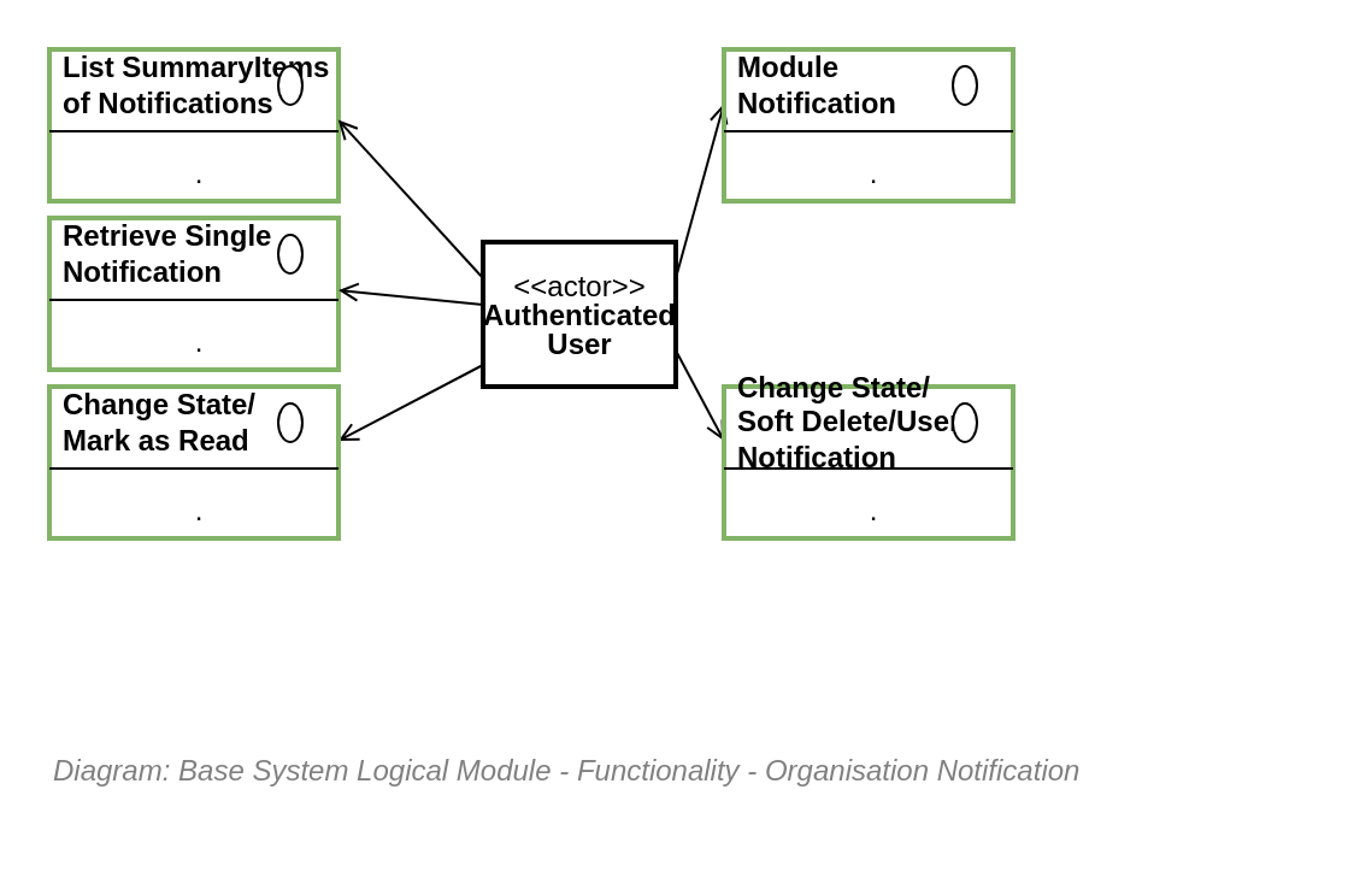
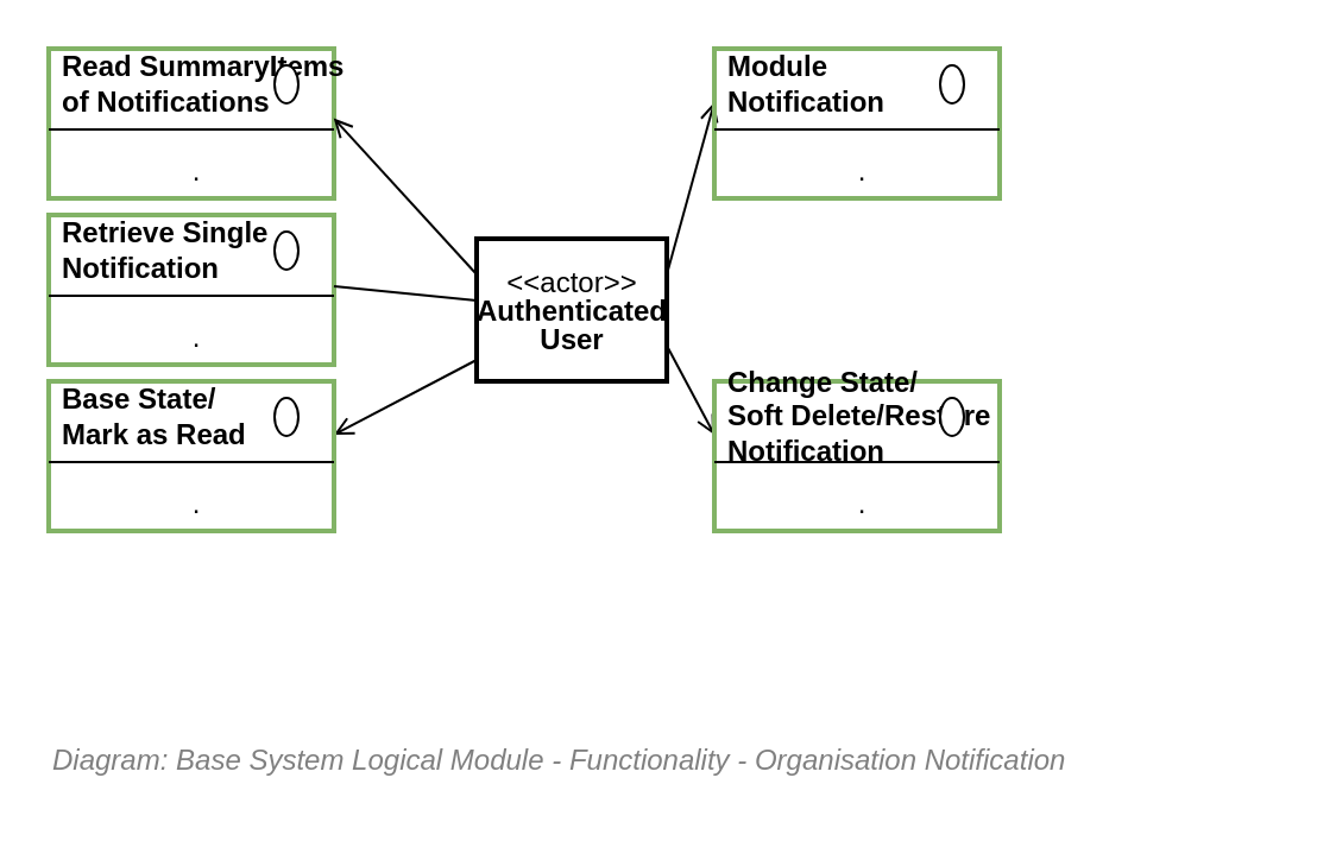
  <mxCell id="0" />
  <mxCell id="1" parent="0" />
  <mxCell id="2" value="&lt;font style=&quot;font-size: 12px&quot;&gt;&lt;span style=&quot;font-size: 12px&quot;&gt;Diagram: Base System Logical Module -&amp;nbsp;&lt;/span&gt;&lt;span style=&quot;font-size: 12px&quot;&gt;Functionality -&amp;nbsp;&lt;/span&gt;Organisation Notification&lt;/font&gt;" style="text;strokeColor=none;fillColor=none;html=1;fontSize=12;fontStyle=2;verticalAlign=middle;align=left;shadow=0;glass=0;comic=0;opacity=30;fontColor=#808080;" parent="1" vertex="1"><mxGeometry x="20" y="300" width="520" height="40" as="geometry" /></mxCell>
  <mxCell id="3" value="" style="fontStyle=1;align=center;verticalAlign=top;childLayout=stackLayout;horizontal=1;horizontalStack=0;resizeParent=1;resizeParentMax=0;resizeLast=0;marginBottom=0;strokeColor=#82b366;strokeWidth=2;fillColor=none;" parent="1" vertex="1"><mxGeometry x="20" y="20" width="120" height="63" as="geometry" /></mxCell>
- <mxCell id="4" value="List SummaryItems&lt;br&gt;of Notifications" style="html=1;align=left;spacingLeft=4;verticalAlign=middle;strokeColor=none;fillColor=none;fontStyle=1" parent="3" vertex="1"><mxGeometry width="120" height="30" as="geometry" /></mxCell>
+ <mxCell id="4" value="Read SummaryItems&lt;br&gt;of Notifications" style="html=1;align=left;spacingLeft=4;verticalAlign=middle;strokeColor=none;fillColor=none;fontStyle=1" parent="3" vertex="1"><mxGeometry width="120" height="30" as="geometry" /></mxCell>
  <mxCell id="5" value="" style="shape=ellipse;" parent="4" vertex="1"><mxGeometry x="1" width="10" height="16" relative="1" as="geometry"><mxPoint x="-25" y="7" as="offset" /></mxGeometry></mxCell>
  <mxCell id="6" value="" style="line;strokeWidth=1;fillColor=none;align=left;verticalAlign=middle;spacingTop=-1;spacingLeft=3;spacingRight=3;rotatable=0;labelPosition=right;points=[];portConstraint=eastwest;" parent="3" vertex="1"><mxGeometry y="30" width="120" height="8" as="geometry" /></mxCell>
  <mxCell id="7" value="." style="html=1;align=center;spacingLeft=4;verticalAlign=top;strokeColor=none;fillColor=none;" parent="3" vertex="1"><mxGeometry y="38" width="120" height="25" as="geometry" /></mxCell>
  <mxCell id="8" value="" style="fontStyle=1;align=center;verticalAlign=top;childLayout=stackLayout;horizontal=1;horizontalStack=0;resizeParent=1;resizeParentMax=0;resizeLast=0;marginBottom=0;strokeColor=#82b366;strokeWidth=2;fillColor=none;" parent="1" vertex="1"><mxGeometry x="20" y="90" width="120" height="63" as="geometry" /></mxCell>
  <mxCell id="9" value="Retrieve Single&lt;br&gt;Notification" style="html=1;align=left;spacingLeft=4;verticalAlign=middle;strokeColor=none;fillColor=none;fontStyle=1" parent="8" vertex="1"><mxGeometry width="120" height="30" as="geometry" /></mxCell>
  <mxCell id="10" value="" style="shape=ellipse;" parent="9" vertex="1"><mxGeometry x="1" width="10" height="16" relative="1" as="geometry"><mxPoint x="-25" y="7" as="offset" /></mxGeometry></mxCell>
  <mxCell id="11" value="" style="line;strokeWidth=1;fillColor=none;align=left;verticalAlign=middle;spacingTop=-1;spacingLeft=3;spacingRight=3;rotatable=0;labelPosition=right;points=[];portConstraint=eastwest;" parent="8" vertex="1"><mxGeometry y="30" width="120" height="8" as="geometry" /></mxCell>
  <mxCell id="12" value="." style="html=1;align=center;spacingLeft=4;verticalAlign=top;strokeColor=none;fillColor=none;" parent="8" vertex="1"><mxGeometry y="38" width="120" height="25" as="geometry" /></mxCell>
  <mxCell id="13" style="edgeStyle=none;rounded=0;orthogonalLoop=1;jettySize=auto;html=1;entryX=0.999;entryY=-0.349;entryDx=0;entryDy=0;endArrow=open;endFill=0;entryPerimeter=0;exitX=0;exitY=0.25;exitDx=0;exitDy=0;" parent="1" source="18" target="7" edge="1"><mxGeometry relative="1" as="geometry" /></mxCell>
- <mxCell id="14" style="edgeStyle=none;rounded=0;orthogonalLoop=1;jettySize=auto;html=1;entryX=1;entryY=1;entryDx=0;entryDy=0;endArrow=open;endFill=0;" parent="1" source="18" target="9" edge="1"><mxGeometry relative="1" as="geometry" /></mxCell>
+ <mxCell id="14" style="edgeStyle=none;rounded=0;orthogonalLoop=1;jettySize=auto;html=1;entryX=1;entryY=1;entryDx=0;entryDy=0;endArrow=none;endFill=0;" parent="1" source="18" target="9" edge="1"><mxGeometry relative="1" as="geometry" /></mxCell>
  <mxCell id="15" style="edgeStyle=none;rounded=0;orthogonalLoop=1;jettySize=auto;html=1;entryX=1;entryY=0.75;entryDx=0;entryDy=0;endArrow=open;endFill=0;" parent="1" source="18" target="20" edge="1"><mxGeometry relative="1" as="geometry" /></mxCell>
  <mxCell id="16" style="edgeStyle=none;rounded=0;orthogonalLoop=1;jettySize=auto;html=1;entryX=0;entryY=0.75;entryDx=0;entryDy=0;endArrow=open;endFill=0;exitX=1;exitY=0.25;exitDx=0;exitDy=0;" parent="1" source="18" target="25" edge="1"><mxGeometry relative="1" as="geometry" /></mxCell>
  <mxCell id="17" style="edgeStyle=none;rounded=0;orthogonalLoop=1;jettySize=auto;html=1;entryX=0;entryY=0.75;entryDx=0;entryDy=0;endArrow=open;endFill=0;exitX=1;exitY=0.75;exitDx=0;exitDy=0;" parent="1" source="18" target="30" edge="1"><mxGeometry relative="1" as="geometry" /></mxCell>
  <mxCell id="18" value="&lt;p style=&quot;line-height: 100%&quot;&gt;&amp;lt;&amp;lt;actor&amp;gt;&amp;gt;&lt;br&gt;&lt;b&gt;Authenticated&lt;br&gt;User&lt;/b&gt;&lt;br&gt;&lt;/p&gt;" style="text;html=1;align=center;verticalAlign=middle;dashed=0;strokeColor=#000000;strokeWidth=2;" parent="1" vertex="1"><mxGeometry x="200" y="100" width="80" height="60" as="geometry" /></mxCell>
  <mxCell id="19" value="" style="fontStyle=1;align=center;verticalAlign=top;childLayout=stackLayout;horizontal=1;horizontalStack=0;resizeParent=1;resizeParentMax=0;resizeLast=0;marginBottom=0;strokeColor=#82b366;strokeWidth=2;fillColor=none;" parent="1" vertex="1"><mxGeometry x="20" y="160" width="120" height="63" as="geometry" /></mxCell>
- <mxCell id="20" value="Change State/ &lt;br&gt;Mark as Read" style="html=1;align=left;spacingLeft=4;verticalAlign=middle;strokeColor=none;fillColor=none;fontStyle=1" parent="19" vertex="1"><mxGeometry width="120" height="30" as="geometry" /></mxCell>
+ <mxCell id="20" value="Base State/ &lt;br&gt;Mark as Read" style="html=1;align=left;spacingLeft=4;verticalAlign=middle;strokeColor=none;fillColor=none;fontStyle=1" parent="19" vertex="1"><mxGeometry width="120" height="30" as="geometry" /></mxCell>
  <mxCell id="21" value="" style="shape=ellipse;" parent="20" vertex="1"><mxGeometry x="1" width="10" height="16" relative="1" as="geometry"><mxPoint x="-25" y="7" as="offset" /></mxGeometry></mxCell>
  <mxCell id="22" value="" style="line;strokeWidth=1;fillColor=none;align=left;verticalAlign=middle;spacingTop=-1;spacingLeft=3;spacingRight=3;rotatable=0;labelPosition=right;points=[];portConstraint=eastwest;" parent="19" vertex="1"><mxGeometry y="30" width="120" height="8" as="geometry" /></mxCell>
  <mxCell id="23" value="." style="html=1;align=center;spacingLeft=4;verticalAlign=top;strokeColor=none;fillColor=none;" parent="19" vertex="1"><mxGeometry y="38" width="120" height="25" as="geometry" /></mxCell>
  <mxCell id="24" value="" style="fontStyle=1;align=center;verticalAlign=top;childLayout=stackLayout;horizontal=1;horizontalStack=0;resizeParent=1;resizeParentMax=0;resizeLast=0;marginBottom=0;strokeColor=#82b366;strokeWidth=2;fillColor=none;" parent="1" vertex="1"><mxGeometry x="300" y="20" width="120" height="63" as="geometry" /></mxCell>
  <mxCell id="25" value="Module &lt;br&gt;Notification" style="html=1;align=left;spacingLeft=4;verticalAlign=middle;strokeColor=none;fillColor=none;fontStyle=1" parent="24" vertex="1"><mxGeometry width="120" height="30" as="geometry" /></mxCell>
  <mxCell id="26" value="" style="shape=ellipse;" parent="25" vertex="1"><mxGeometry x="1" width="10" height="16" relative="1" as="geometry"><mxPoint x="-25" y="7" as="offset" /></mxGeometry></mxCell>
  <mxCell id="27" value="" style="line;strokeWidth=1;fillColor=none;align=left;verticalAlign=middle;spacingTop=-1;spacingLeft=3;spacingRight=3;rotatable=0;labelPosition=right;points=[];portConstraint=eastwest;" parent="24" vertex="1"><mxGeometry y="30" width="120" height="8" as="geometry" /></mxCell>
  <mxCell id="28" value="." style="html=1;align=center;spacingLeft=4;verticalAlign=top;strokeColor=none;fillColor=none;" parent="24" vertex="1"><mxGeometry y="38" width="120" height="25" as="geometry" /></mxCell>
  <mxCell id="29" value="" style="fontStyle=1;align=center;verticalAlign=top;childLayout=stackLayout;horizontal=1;horizontalStack=0;resizeParent=1;resizeParentMax=0;resizeLast=0;marginBottom=0;strokeColor=#82b366;strokeWidth=2;fillColor=none;" parent="1" vertex="1"><mxGeometry x="300" y="160" width="120" height="63" as="geometry" /></mxCell>
- <mxCell id="30" value="Change State/&lt;br&gt;Soft Delete/User&lt;br&gt;Notification" style="html=1;align=left;spacingLeft=4;verticalAlign=middle;strokeColor=none;fillColor=none;fontStyle=1" parent="29" vertex="1"><mxGeometry width="120" height="30" as="geometry" /></mxCell>
+ <mxCell id="30" value="Change State/&lt;br&gt;Soft Delete/Restore&lt;br&gt;Notification" style="html=1;align=left;spacingLeft=4;verticalAlign=middle;strokeColor=none;fillColor=none;fontStyle=1" parent="29" vertex="1"><mxGeometry width="120" height="30" as="geometry" /></mxCell>
  <mxCell id="31" value="" style="shape=ellipse;" parent="30" vertex="1"><mxGeometry x="1" width="10" height="16" relative="1" as="geometry"><mxPoint x="-25" y="7" as="offset" /></mxGeometry></mxCell>
  <mxCell id="32" value="" style="line;strokeWidth=1;fillColor=none;align=left;verticalAlign=middle;spacingTop=-1;spacingLeft=3;spacingRight=3;rotatable=0;labelPosition=right;points=[];portConstraint=eastwest;" parent="29" vertex="1"><mxGeometry y="30" width="120" height="8" as="geometry" /></mxCell>
  <mxCell id="33" value="." style="html=1;align=center;spacingLeft=4;verticalAlign=top;strokeColor=none;fillColor=none;" parent="29" vertex="1"><mxGeometry y="38" width="120" height="25" as="geometry" /></mxCell>
